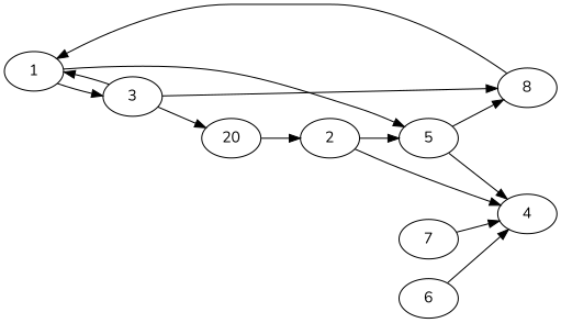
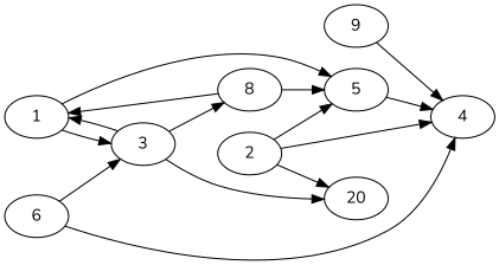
  digraph {
    fontname=Nunito
    rankdir=LR
    node [fontname=Nunito]
    edge [fontname=Nunito]
    1
    3
    5
    n4 [label=20]
    8
    4
    2
    6
-   7
+   7 [label=9]
    1 -> 3
    1 -> 5
    3 -> 1
    3 -> n4
    3 -> 8
-   5 -> 8
+   8 -> 5
    5 -> 4
    8 -> 1
    2 -> 5
-   n4 -> 2
+   2 -> n4
    2 -> 4
+   6 -> 3
    6 -> 4
    7 -> 4
  }
